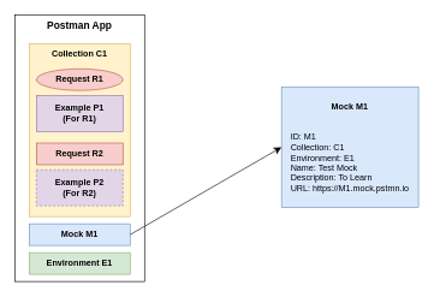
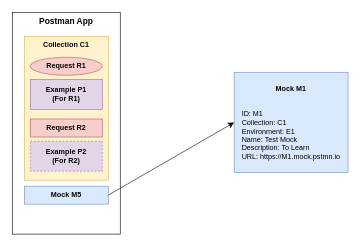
  <mxCell id="0" />
  <mxCell id="1" parent="0" />
  <mxCell id="2" value="&lt;b&gt;&lt;font style=&quot;font-size: 14px&quot;&gt;Postman App&lt;/font&gt;&lt;/b&gt;" style="rounded=0;whiteSpace=wrap;html=1;verticalAlign=top;" parent="1" vertex="1"><mxGeometry x="20" y="20" width="180" height="370" as="geometry" /></mxCell>
- <mxCell id="3" value="&lt;b&gt;Environment E1&lt;/b&gt;" style="rounded=0;whiteSpace=wrap;html=1;verticalAlign=middle;labelBackgroundColor=none;fillColor=#d5e8d4;strokeColor=#82b366;glass=0;" parent="1" vertex="1"><mxGeometry x="40" y="350" width="140" height="30" as="geometry" /></mxCell>
  <mxCell id="4" value="&lt;b&gt;Collection C1&lt;/b&gt;" style="rounded=0;whiteSpace=wrap;html=1;verticalAlign=top;fillColor=#fff2cc;strokeColor=#d6b656;" parent="1" vertex="1"><mxGeometry x="40" y="60" width="140" height="240" as="geometry" /></mxCell>
  <mxCell id="5" value="&lt;b&gt;Request R1&lt;/b&gt;" style="ellipse;whiteSpace=wrap;html=1;verticalAlign=middle;fillColor=#f8cecc;strokeColor=#b85450;" parent="1" vertex="1"><mxGeometry x="50" y="95" width="120" height="30" as="geometry" /></mxCell>
  <mxCell id="6" value="&lt;b&gt;Request R2&lt;/b&gt;" style="rounded=0;whiteSpace=wrap;html=1;verticalAlign=middle;fillColor=#f8cecc;strokeColor=#b85450;" parent="1" vertex="1"><mxGeometry x="50" y="198" width="120" height="30" as="geometry" /></mxCell>
  <mxCell id="7" value="&lt;b&gt;Example P1&lt;br&gt;(For R1)&lt;/b&gt;" style="rounded=0;whiteSpace=wrap;html=1;verticalAlign=middle;fillColor=#e1d5e7;strokeColor=#9673a6;" parent="1" vertex="1"><mxGeometry x="50" y="132" width="120" height="50" as="geometry" /></mxCell>
  <mxCell id="8" value="&lt;b&gt;Example P2&lt;br&gt;(For R2)&lt;/b&gt;" style="rounded=0;whiteSpace=wrap;html=1;verticalAlign=middle;fillColor=#e1d5e7;strokeColor=#9673a6;dashed=1;" parent="1" vertex="1"><mxGeometry x="50" y="235" width="120" height="50" as="geometry" /></mxCell>
- <mxCell id="9" value="&lt;b&gt;Mock M1&lt;/b&gt;" style="rounded=0;whiteSpace=wrap;html=1;verticalAlign=middle;fillColor=#dae8fc;strokeColor=#6c8ebf;" parent="1" vertex="1"><mxGeometry x="40" y="310" width="140" height="30" as="geometry" /></mxCell>
+ <mxCell id="9" value="&lt;b&gt;Mock M5&lt;/b&gt;" style="rounded=0;whiteSpace=wrap;html=1;verticalAlign=middle;fillColor=#dae8fc;strokeColor=#6c8ebf;" parent="1" vertex="1"><mxGeometry x="40" y="310" width="140" height="30" as="geometry" /></mxCell>
  <mxCell id="10" value="&lt;span&gt;&lt;b&gt;Mock M1&lt;br&gt;&lt;br&gt;&lt;/b&gt;&lt;/span&gt;&lt;br&gt;&lt;div style=&quot;text-align: left&quot;&gt;&lt;span&gt;ID: M1&lt;/span&gt;&lt;/div&gt;&lt;span&gt;&lt;div style=&quot;text-align: left&quot;&gt;&lt;span&gt;Collection: C1&lt;/span&gt;&lt;/div&gt;&lt;/span&gt;&lt;span&gt;&lt;div style=&quot;text-align: left&quot;&gt;&lt;span&gt;Environment: E1&lt;/span&gt;&lt;/div&gt;&lt;/span&gt;&lt;span&gt;&lt;div style=&quot;text-align: left&quot;&gt;&lt;span&gt;Name: Test Mock&lt;/span&gt;&lt;/div&gt;&lt;/span&gt;&lt;span&gt;&lt;div style=&quot;text-align: left&quot;&gt;&lt;span&gt;Description: To Learn&lt;/span&gt;&lt;/div&gt;&lt;/span&gt;&lt;span&gt;&lt;div style=&quot;text-align: left&quot;&gt;&lt;span&gt;URL: https://M1.mock.pstmn.io&lt;/span&gt;&lt;/div&gt;&lt;/span&gt;" style="rounded=0;whiteSpace=wrap;html=1;fillColor=#dae8fc;strokeColor=#6c8ebf;" parent="1" vertex="1"><mxGeometry x="390" y="120" width="190" height="167.5" as="geometry" /></mxCell>
  <mxCell id="11" value="" style="endArrow=classic;html=1;startSize=14;endSize=8;sourcePerimeterSpacing=8;targetPerimeterSpacing=8;entryX=0;entryY=0.5;entryDx=0;entryDy=0;fontSize=11;endFill=1;exitX=1;exitY=0.5;exitDx=0;exitDy=0;" parent="1" target="10" edge="1" source="9"><mxGeometry width="50" height="50" relative="1" as="geometry"><mxPoint x="170" y="310" as="sourcePoint" /><mxPoint x="220" y="260" as="targetPoint" /></mxGeometry></mxCell>
